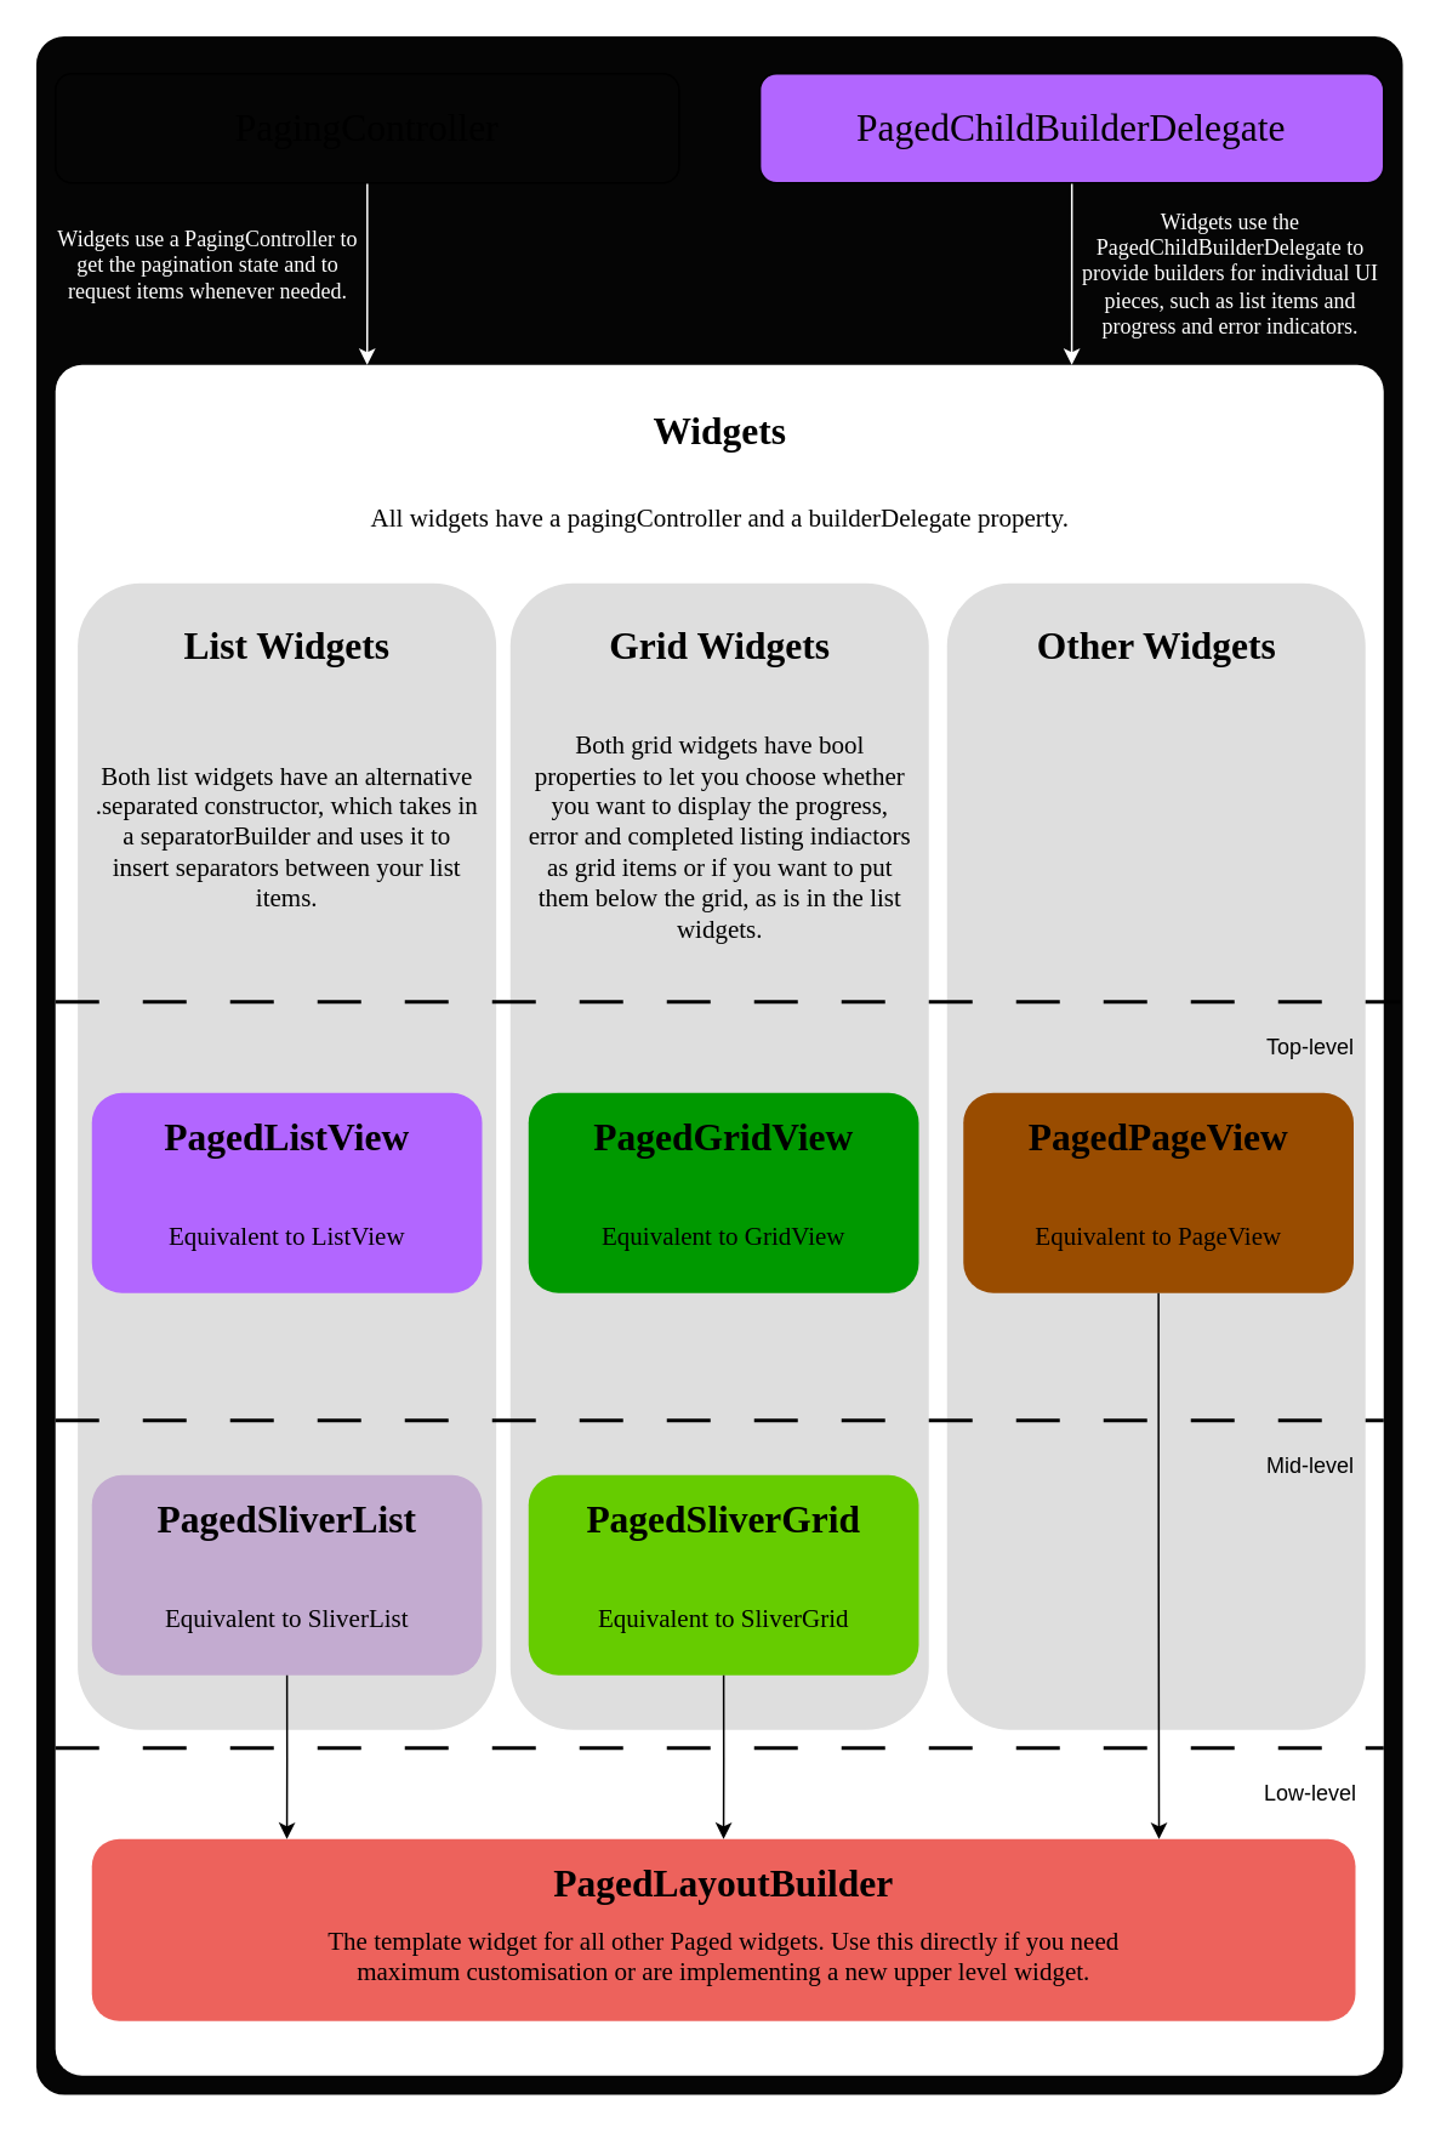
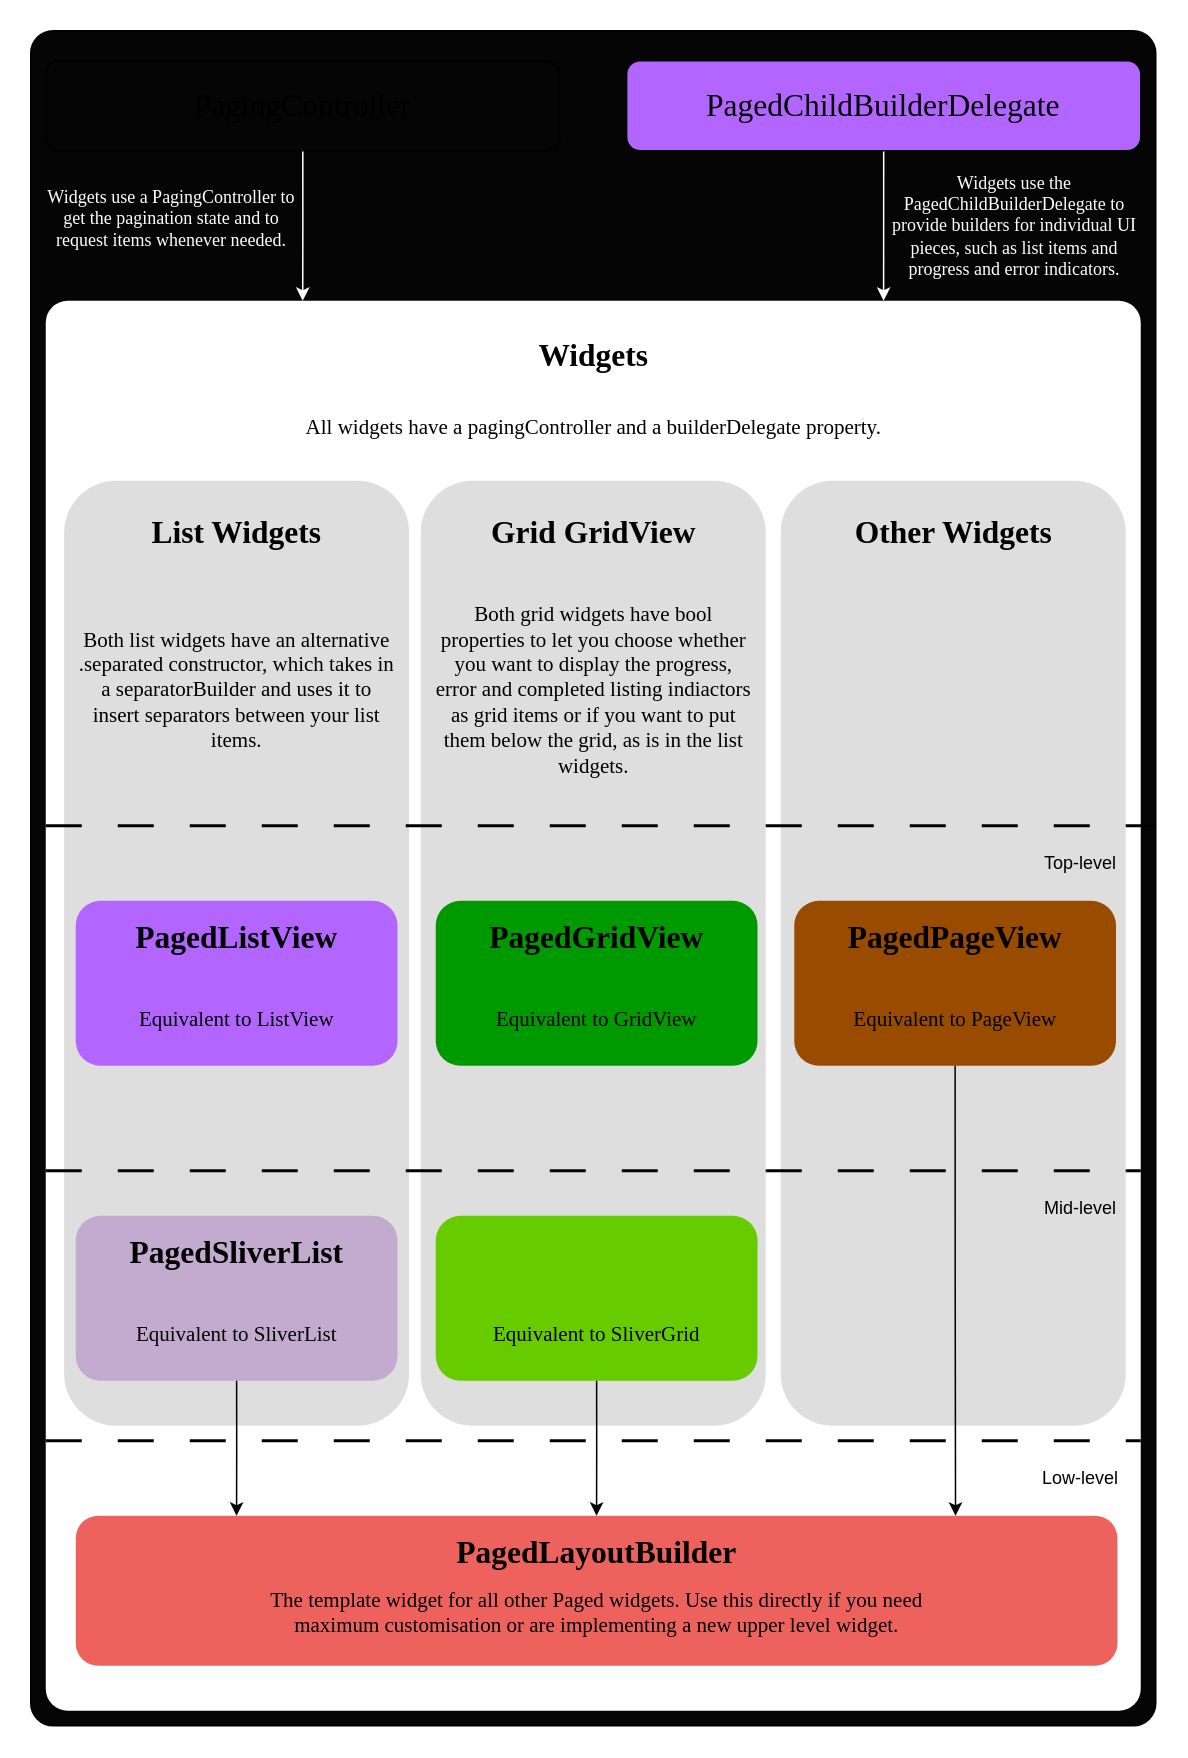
  <mxCell id="0" />
  <mxCell id="1" parent="0" />
  <mxCell id="2" value="" style="rounded=1;whiteSpace=wrap;html=1;fillColor=#050505;arcSize=2;" vertex="1" parent="1"><mxGeometry x="20" y="20" width="750" height="1130" as="geometry" /></mxCell>
  <mxCell id="3" value="" style="group;fillColor=#FFFFFF;rounded=1;arcSize=2;" vertex="1" connectable="0" parent="1"><mxGeometry x="30" y="200" width="730" height="940" as="geometry" /></mxCell>
  <mxCell id="4" value="Widgets" style="text;html=1;align=center;verticalAlign=middle;whiteSpace=wrap;rounded=0;fontSize=21;fontStyle=1;fontFamily=Tahoma;" vertex="1" parent="3"><mxGeometry x="24.6" y="14.92" width="680.8" height="45.08" as="geometry" /></mxCell>
  <mxCell id="5" value="All widgets have a pagingController and a builderDelegate property." style="text;html=1;align=center;verticalAlign=middle;whiteSpace=wrap;rounded=0;fontSize=14;labelPosition=center;verticalLabelPosition=middle;fontFamily=Tahoma;" vertex="1" parent="3"><mxGeometry x="24.6" y="60" width="680.8" height="50" as="geometry" /></mxCell>
  <mxCell id="6" value="Low-level" style="text;html=1;align=center;verticalAlign=middle;whiteSpace=wrap;rounded=0;" vertex="1" parent="3"><mxGeometry x="660" y="770.8" width="60" height="28.2" as="geometry" /></mxCell>
  <mxCell id="7" value="" style="group;fillColor=#ed625c;strokeColor=none;gradientColor=none;rounded=1;" vertex="1" connectable="0" parent="1"><mxGeometry x="50" y="1010" width="694.5" height="100" as="geometry" /></mxCell>
  <mxCell id="8" value="PagedLayoutBuilder" style="text;html=1;align=center;verticalAlign=middle;whiteSpace=wrap;rounded=0;fontSize=21;fontStyle=1;fontFamily=Tahoma;" vertex="1" parent="7"><mxGeometry x="231.963" y="10" width="230.582" height="30" as="geometry" /></mxCell>
  <mxCell id="9" value="The template widget for all other Paged widgets. Use this directly if you need maximum customisation or are implementing a new upper level widget." style="text;html=1;align=center;verticalAlign=middle;whiteSpace=wrap;rounded=0;fontSize=14;labelPosition=center;verticalLabelPosition=middle;fontFamily=Tahoma;" vertex="1" parent="7"><mxGeometry x="105.87" y="50" width="482.762" height="30" as="geometry" /></mxCell>
  <mxCell id="10" value="" style="group;fillColor=#DEDEDE;rounded=1;" vertex="1" connectable="0" parent="1"><mxGeometry x="42.25" y="320" width="230" height="630" as="geometry" /></mxCell>
  <mxCell id="11" value="List Widgets" style="text;html=1;align=center;verticalAlign=middle;whiteSpace=wrap;rounded=0;fontSize=21;fontStyle=1;fontFamily=Tahoma;" vertex="1" parent="10"><mxGeometry x="7.75" y="10" width="214.5" height="50" as="geometry" /></mxCell>
  <mxCell id="12" value="Both list widgets have an alternative .separated constructor, which takes in a separatorBuilder and uses it to insert separators between your list items." style="text;html=1;align=center;verticalAlign=middle;whiteSpace=wrap;rounded=0;fontSize=14;labelPosition=center;verticalLabelPosition=middle;fontFamily=Tahoma;" vertex="1" parent="10"><mxGeometry x="7.75" y="60" width="214.5" height="160" as="geometry" /></mxCell>
  <mxCell id="13" value="" style="group;fillColor=#B266FF;strokeColor=none;gradientColor=none;rounded=1;" vertex="1" connectable="0" parent="1"><mxGeometry x="50" y="600" width="214.5" height="110" as="geometry" /></mxCell>
  <mxCell id="14" value="PagedListView" style="text;html=1;align=center;verticalAlign=middle;whiteSpace=wrap;rounded=0;fontSize=21;fontStyle=1;fontFamily=Tahoma;" vertex="1" parent="13"><mxGeometry width="214.5" height="50" as="geometry" /></mxCell>
  <mxCell id="15" value="Equivalent to ListView" style="text;html=1;align=center;verticalAlign=middle;whiteSpace=wrap;rounded=0;fontSize=14;labelPosition=center;verticalLabelPosition=middle;fontFamily=Tahoma;" vertex="1" parent="13"><mxGeometry y="50" width="214.5" height="60" as="geometry" /></mxCell>
  <mxCell id="16" value="" style="group;fillColor=#C3ABD0;strokeColor=none;gradientColor=none;rounded=1;" vertex="1" connectable="0" parent="1"><mxGeometry x="50" y="810" width="214.5" height="110" as="geometry" /></mxCell>
  <mxCell id="17" value="PagedSliverList" style="text;html=1;align=center;verticalAlign=middle;whiteSpace=wrap;rounded=0;fontSize=21;fontStyle=1;fontFamily=Tahoma;" vertex="1" parent="16"><mxGeometry width="214.5" height="50" as="geometry" /></mxCell>
  <mxCell id="18" style="edgeStyle=orthogonalEdgeStyle;rounded=0;orthogonalLoop=1;jettySize=auto;html=1;exitX=0.5;exitY=1;exitDx=0;exitDy=0;" edge="1" parent="16" source="19"><mxGeometry relative="1" as="geometry"><mxPoint x="107.207" y="200.0" as="targetPoint" /></mxGeometry></mxCell>
  <mxCell id="19" value="Equivalent to SliverList" style="text;html=1;align=center;verticalAlign=middle;whiteSpace=wrap;rounded=0;fontSize=14;labelPosition=center;verticalLabelPosition=middle;fontFamily=Tahoma;" vertex="1" parent="16"><mxGeometry y="50" width="214.5" height="60" as="geometry" /></mxCell>
  <mxCell id="20" value="" style="group;fillColor=#DEDEDE;rounded=1;" vertex="1" connectable="0" parent="1"><mxGeometry x="280" y="320" width="230" height="630" as="geometry" /></mxCell>
- <mxCell id="21" value="Grid Widgets" style="text;html=1;align=center;verticalAlign=middle;whiteSpace=wrap;rounded=0;fontSize=21;fontStyle=1;fontFamily=Tahoma;" vertex="1" parent="20"><mxGeometry x="7.75" y="10" width="214.5" height="50" as="geometry" /></mxCell>
+ <mxCell id="21" value="Grid GridView" style="text;html=1;align=center;verticalAlign=middle;whiteSpace=wrap;rounded=0;fontSize=21;fontStyle=1;fontFamily=Tahoma;" vertex="1" parent="20"><mxGeometry x="7.75" y="10" width="214.5" height="50" as="geometry" /></mxCell>
  <mxCell id="22" value="Both grid widgets have bool properties to let you choose whether you want to display the progress, error and completed listing indiactors as grid items or if you want to put them below the grid, as is in the list widgets." style="text;html=1;align=center;verticalAlign=middle;whiteSpace=wrap;rounded=0;fontSize=14;labelPosition=center;verticalLabelPosition=middle;fontFamily=Tahoma;" vertex="1" parent="20"><mxGeometry x="7.75" y="60" width="214.5" height="160" as="geometry" /></mxCell>
  <mxCell id="23" value="" style="group;fillColor=#66CC00;strokeColor=none;gradientColor=none;rounded=1;" vertex="1" connectable="0" parent="1"><mxGeometry x="290" y="810" width="214.5" height="110" as="geometry" /></mxCell>
- <mxCell id="24" value="PagedSliverGrid" style="text;html=1;align=center;verticalAlign=middle;whiteSpace=wrap;rounded=0;fontSize=21;fontStyle=1;fontFamily=Tahoma;" vertex="1" parent="23"><mxGeometry width="214.5" height="50" as="geometry" /></mxCell>
  <mxCell id="25" style="edgeStyle=orthogonalEdgeStyle;rounded=0;orthogonalLoop=1;jettySize=auto;html=1;exitX=0.5;exitY=1;exitDx=0;exitDy=0;" edge="1" parent="23" source="26"><mxGeometry relative="1" as="geometry"><mxPoint x="107.207" y="200.0" as="targetPoint" /></mxGeometry></mxCell>
  <mxCell id="26" value="Equivalent to SliverGrid" style="text;html=1;align=center;verticalAlign=middle;whiteSpace=wrap;rounded=0;fontSize=14;labelPosition=center;verticalLabelPosition=middle;fontFamily=Tahoma;" vertex="1" parent="23"><mxGeometry y="50" width="214.5" height="60" as="geometry" /></mxCell>
  <mxCell id="27" value="" style="group;fillColor=#009900;strokeColor=none;gradientColor=none;rounded=1;" vertex="1" connectable="0" parent="1"><mxGeometry x="290" y="600" width="214.5" height="110" as="geometry" /></mxCell>
  <mxCell id="28" value="PagedGridView" style="text;html=1;align=center;verticalAlign=middle;whiteSpace=wrap;rounded=0;fontSize=21;fontStyle=1;fontFamily=Tahoma;" vertex="1" parent="27"><mxGeometry width="214.5" height="50" as="geometry" /></mxCell>
  <mxCell id="29" value="Equivalent to GridView" style="text;html=1;align=center;verticalAlign=middle;whiteSpace=wrap;rounded=0;fontSize=14;labelPosition=center;verticalLabelPosition=middle;fontFamily=Tahoma;" vertex="1" parent="27"><mxGeometry y="50" width="214.5" height="60" as="geometry" /></mxCell>
  <mxCell id="30" value="" style="group;fillColor=#DEDEDE;rounded=1;" vertex="1" connectable="0" parent="1"><mxGeometry x="520" y="320" width="230" height="630" as="geometry" /></mxCell>
  <mxCell id="31" value="Other Widgets" style="text;html=1;align=center;verticalAlign=middle;whiteSpace=wrap;rounded=0;fontSize=21;fontStyle=1;fontFamily=Tahoma;" vertex="1" parent="30"><mxGeometry x="7.75" y="10" width="214.5" height="50" as="geometry" /></mxCell>
  <mxCell id="32" value="Top-level" style="text;html=1;align=center;verticalAlign=middle;whiteSpace=wrap;rounded=0;" vertex="1" parent="30"><mxGeometry x="170" y="240" width="60" height="30" as="geometry" /></mxCell>
  <mxCell id="33" value="Mid-level" style="text;html=1;align=center;verticalAlign=middle;whiteSpace=wrap;rounded=0;" vertex="1" parent="30"><mxGeometry x="170" y="470" width="60" height="30" as="geometry" /></mxCell>
  <mxCell id="34" value="" style="group;fillColor=#994C00;strokeColor=none;gradientColor=none;rounded=1;" vertex="1" connectable="0" parent="1"><mxGeometry x="529" y="600" width="214.5" height="110" as="geometry" /></mxCell>
  <mxCell id="35" value="PagedPageView" style="text;html=1;align=center;verticalAlign=middle;whiteSpace=wrap;rounded=0;fontSize=21;fontStyle=1;fontFamily=Tahoma;" vertex="1" parent="34"><mxGeometry width="214.5" height="50" as="geometry" /></mxCell>
  <mxCell id="36" style="edgeStyle=orthogonalEdgeStyle;rounded=0;orthogonalLoop=1;jettySize=auto;html=1;exitX=0.5;exitY=1;exitDx=0;exitDy=0;" edge="1" parent="34" source="37"><mxGeometry relative="1" as="geometry"><mxPoint x="107.517" y="410.0" as="targetPoint" /></mxGeometry></mxCell>
  <mxCell id="37" value="Equivalent to PageView" style="text;html=1;align=center;verticalAlign=middle;whiteSpace=wrap;rounded=0;fontSize=14;labelPosition=center;verticalLabelPosition=middle;fontFamily=Tahoma;" vertex="1" parent="34"><mxGeometry y="50" width="214.5" height="60" as="geometry" /></mxCell>
  <mxCell id="38" value="" style="endArrow=none;dashed=1;html=1;dashPattern=12 12;strokeWidth=2;rounded=0;" edge="1" parent="1"><mxGeometry width="50" height="50" relative="1" as="geometry"><mxPoint x="30" y="550" as="sourcePoint" /><mxPoint x="770" y="550" as="targetPoint" /></mxGeometry></mxCell>
  <mxCell id="39" value="" style="endArrow=none;dashed=1;html=1;dashPattern=12 12;strokeWidth=2;rounded=0;" edge="1" parent="1"><mxGeometry width="50" height="50" relative="1" as="geometry"><mxPoint x="30" y="780" as="sourcePoint" /><mxPoint x="760" y="780" as="targetPoint" /></mxGeometry></mxCell>
  <mxCell id="40" value="" style="endArrow=none;dashed=1;html=1;dashPattern=12 12;strokeWidth=2;rounded=0;" edge="1" parent="1"><mxGeometry width="50" height="50" relative="1" as="geometry"><mxPoint x="30" y="960" as="sourcePoint" /><mxPoint x="760" y="960" as="targetPoint" /></mxGeometry></mxCell>
  <mxCell id="41" style="edgeStyle=orthogonalEdgeStyle;rounded=0;orthogonalLoop=1;jettySize=auto;html=1;exitX=0.5;exitY=1;exitDx=0;exitDy=0;strokeColor=#FFFFFF;" edge="1" parent="1" source="42"><mxGeometry relative="1" as="geometry"><mxPoint x="201.303" y="200" as="targetPoint" /></mxGeometry></mxCell>
  <mxCell id="42" value="PagingController" style="rounded=1;whiteSpace=wrap;html=1;fontFamily=Tahoma;fontSize=21;fillColor=#050505;" vertex="1" parent="1"><mxGeometry x="30" y="40" width="342.75" height="60" as="geometry" /></mxCell>
  <mxCell id="43" style="edgeStyle=orthogonalEdgeStyle;rounded=0;orthogonalLoop=1;jettySize=auto;html=1;exitX=0.5;exitY=1;exitDx=0;exitDy=0;strokeColor=#FFFFFF;" edge="1" parent="1" source="44"><mxGeometry relative="1" as="geometry"><mxPoint x="588.576" y="200" as="targetPoint" /></mxGeometry></mxCell>
  <mxCell id="44" value="PagedChildBuilderDelegate" style="rounded=1;whiteSpace=wrap;html=1;fontFamily=Tahoma;fontSize=21;fillColor=#b266ff;fillStyle=auto;" vertex="1" parent="1"><mxGeometry x="417.25" y="40" width="342.75" height="60" as="geometry" /></mxCell>
  <mxCell id="45" value="Widgets use a PagingController to get the pagination state and to request items whenever needed." style="text;html=1;align=center;verticalAlign=middle;whiteSpace=wrap;rounded=0;fontFamily=Tahoma;fontColor=#FFFFFF;" vertex="1" parent="1"><mxGeometry x="30" y="110" width="167.75" height="70" as="geometry" /></mxCell>
  <mxCell id="46" value="Widgets use the PagedChildBuilderDelegate to provide builders for individual UI pieces, such as list items and progress and error indicators." style="text;html=1;align=center;verticalAlign=middle;whiteSpace=wrap;rounded=0;fontFamily=Tahoma;fontColor=#FFFFFF;" vertex="1" parent="1"><mxGeometry x="592.25" y="110" width="167.75" height="80" as="geometry" /></mxCell>
